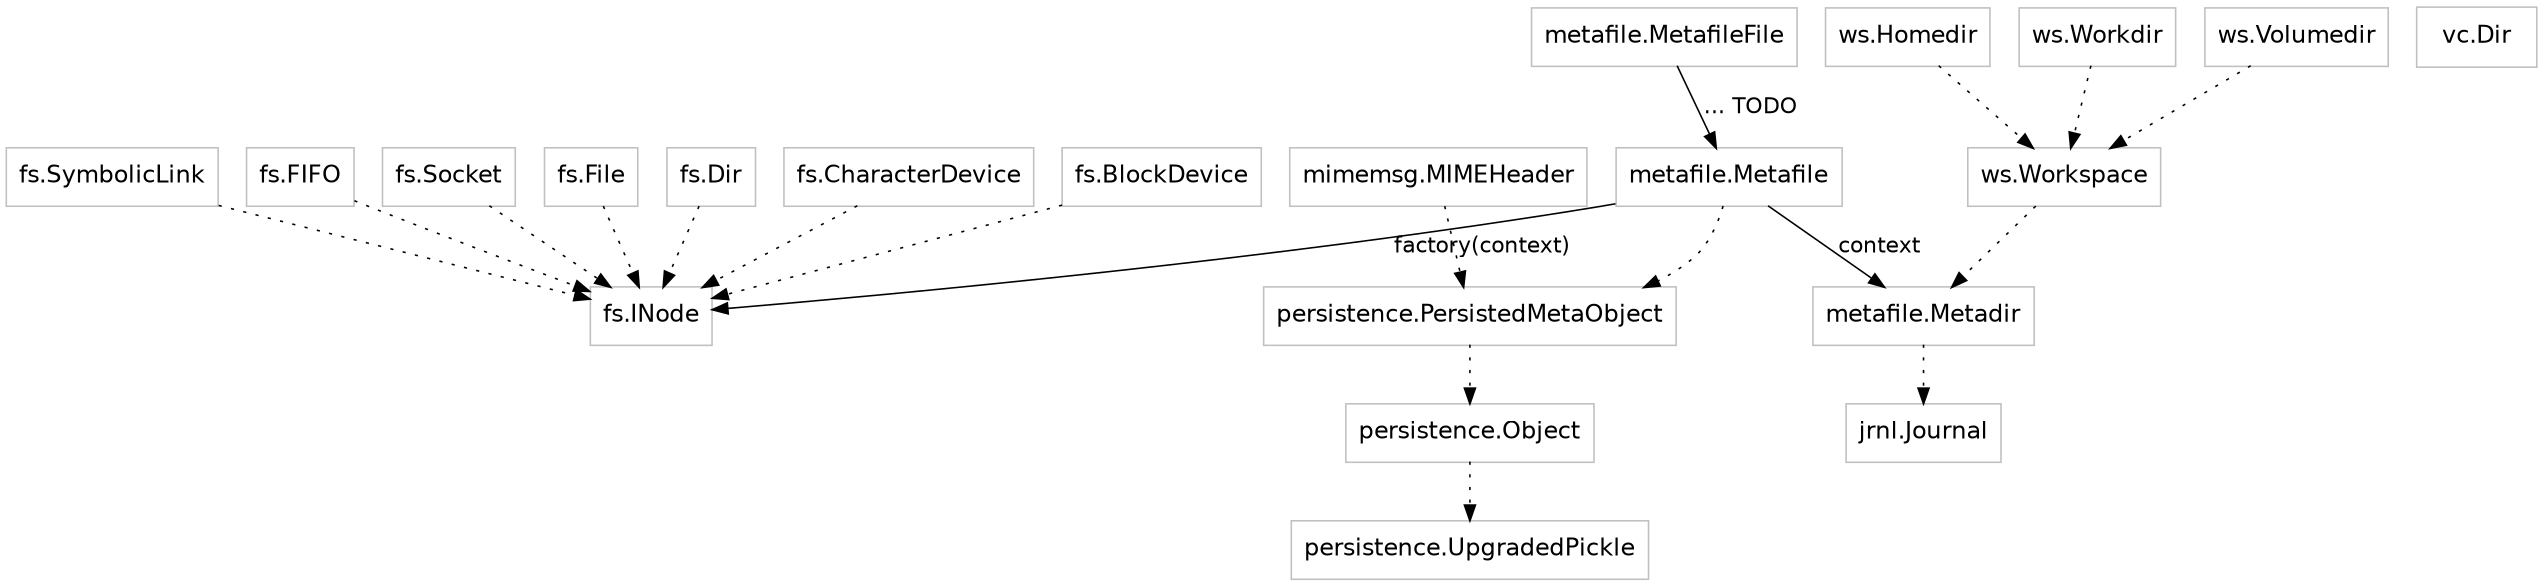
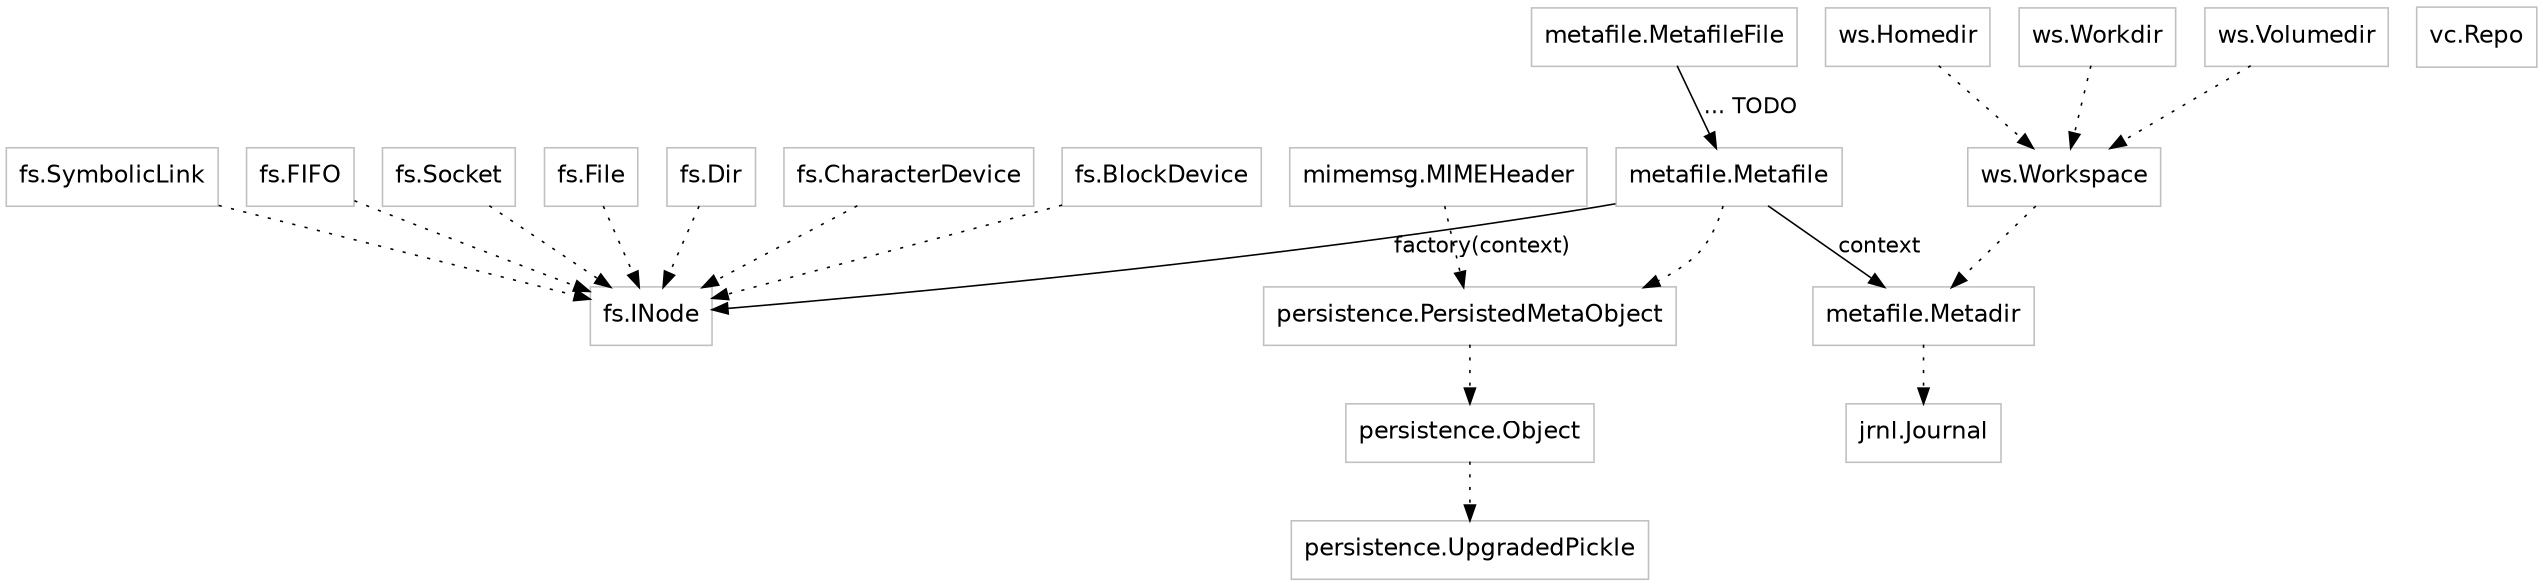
  digraph {
    fontcolor=black
    fontname="Times-Roman"
    fontsize=14
    node [color=grey fontname="Bitstream Vera Sans" fontsize=15 shape=record style=solid]
    edge [fontname="Bitstream Vera Sans" fontsize=14 style=dotted weight=4]
    "persistence.Object"
    "persistence.UpgradedPickle"
    "persistence.PersistedMetaObject"
    "mimemsg.MIMEHeader"
    "fs.File"
    "fs.INode"
    "fs.Dir"
    "fs.CharacterDevice"
    "fs.BlockDevice"
    "fs.SymbolicLink"
    "fs.FIFO"
    "fs.Socket"
    "metafile.Metafile"
    "metafile.Metadir"
    "jrnl.Journal"
    "metafile.MetafileFile"
    "ws.Workspace"
    "ws.Homedir"
    "ws.Workdir"
    "ws.Volumedir"
-   "vc.Repo" [label="vc.Dir"]
+   "vc.Repo"
    "persistence.Object" -> "persistence.UpgradedPickle"
    "persistence.PersistedMetaObject" -> "persistence.Object"
    "mimemsg.MIMEHeader" -> "persistence.PersistedMetaObject"
    "fs.File" -> "fs.INode"
    "fs.Dir" -> "fs.INode"
    "fs.CharacterDevice" -> "fs.INode"
    "fs.BlockDevice" -> "fs.INode"
    "fs.SymbolicLink" -> "fs.INode"
    "fs.FIFO" -> "fs.INode"
    "fs.Socket" -> "fs.INode"
    "metafile.Metafile" -> "persistence.PersistedMetaObject"
    "metafile.Metafile" -> "fs.INode" [label="factory(context)" style=normal]
    "metafile.Metafile" -> "metafile.Metadir" [label=context style=normal]
    "metafile.Metadir" -> "jrnl.Journal"
    "metafile.MetafileFile" -> "metafile.Metafile" [label="... TODO" style=normal]
    "ws.Workspace" -> "metafile.Metadir"
    "ws.Homedir" -> "ws.Workspace"
    "ws.Workdir" -> "ws.Workspace"
    "ws.Volumedir" -> "ws.Workspace"
  }
